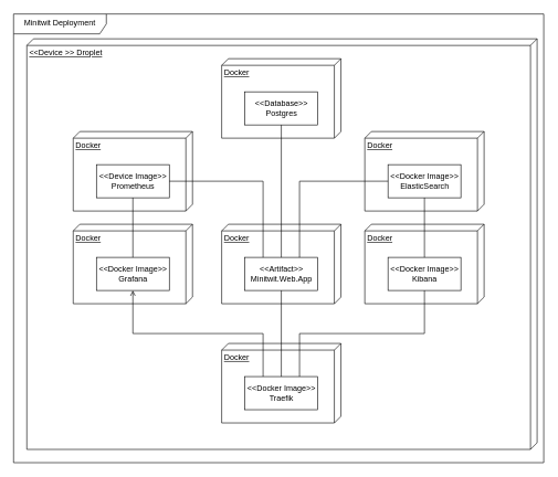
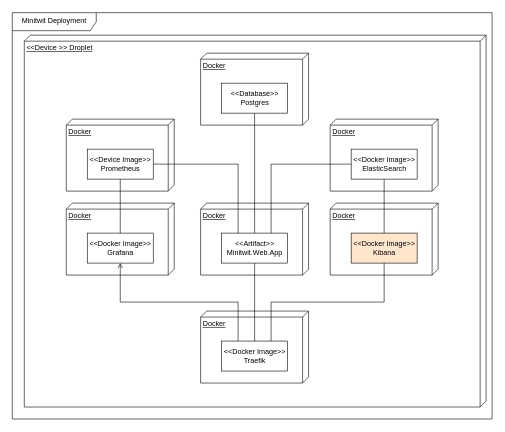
  <mxCell id="0" />
  <mxCell id="1" parent="0" />
  <mxCell id="2" value="Minitwit Deployment" style="shape=umlFrame;whiteSpace=wrap;html=1;width=140;height=30;" vertex="1" parent="1"><mxGeometry x="20" y="20.5" width="800" height="677.5" as="geometry" /></mxCell>
  <mxCell id="3" value="&amp;lt;&amp;lt;Device &amp;gt;&amp;gt; Droplet" style="verticalAlign=top;align=left;spacingTop=8;spacingLeft=2;spacingRight=12;shape=cube;size=10;direction=south;fontStyle=4;html=1;" vertex="1" parent="1"><mxGeometry x="40" y="58" width="770" height="620" as="geometry" /></mxCell>
  <mxCell id="4" value="Docker" style="verticalAlign=top;align=left;spacingTop=8;spacingLeft=2;spacingRight=12;shape=cube;size=10;direction=south;fontStyle=4;html=1;" vertex="1" parent="1"><mxGeometry x="334" y="518" width="180" height="120" as="geometry" /></mxCell>
  <mxCell id="5" value="&amp;lt;&amp;lt;Docker Image&amp;gt;&amp;gt;&lt;div&gt;Traefik&lt;/div&gt;" style="html=1;" vertex="1" parent="1"><mxGeometry x="369" y="568" width="110" height="50" as="geometry" /></mxCell>
  <mxCell id="6" value="Docker" style="verticalAlign=top;align=left;spacingTop=8;spacingLeft=2;spacingRight=12;shape=cube;size=10;direction=south;fontStyle=4;html=1;" vertex="1" parent="1"><mxGeometry x="334" y="338" width="180" height="120" as="geometry" /></mxCell>
  <mxCell id="7" value="&lt;div&gt;&amp;lt;&amp;lt;Artifact&amp;gt;&amp;gt;&lt;br&gt;&lt;/div&gt;&lt;div&gt;Minitwit.Web.App&lt;/div&gt;" style="html=1;" vertex="1" parent="1"><mxGeometry x="369" y="388" width="110" height="50" as="geometry" /></mxCell>
  <mxCell id="8" value="Docker" style="verticalAlign=top;align=left;spacingTop=8;spacingLeft=2;spacingRight=12;shape=cube;size=10;direction=south;fontStyle=4;html=1;" vertex="1" parent="1"><mxGeometry x="110" y="338" width="180" height="120" as="geometry" /></mxCell>
  <mxCell id="9" value="&lt;div&gt;&amp;lt;&amp;lt;Docker Image&amp;gt;&amp;gt;&lt;br&gt;&lt;/div&gt;&lt;div&gt;Grafana&lt;/div&gt;" style="html=1;" vertex="1" parent="1"><mxGeometry x="145" y="388" width="110" height="50" as="geometry" /></mxCell>
  <mxCell id="10" value="Docker" style="verticalAlign=top;align=left;spacingTop=8;spacingLeft=2;spacingRight=12;shape=cube;size=10;direction=south;fontStyle=4;html=1;" vertex="1" parent="1"><mxGeometry x="550" y="338" width="180" height="120" as="geometry" /></mxCell>
- <mxCell id="11" value="&amp;lt;&amp;lt;Docker Image&amp;gt;&amp;gt;&lt;br&gt;Kibana" style="html=1;" vertex="1" parent="1"><mxGeometry x="585" y="388" width="110" height="50" as="geometry" /></mxCell>
+ <mxCell id="11" value="&amp;lt;&amp;lt;Docker Image&amp;gt;&amp;gt;&lt;br&gt;Kibana" style="html=1;fillColor=#ffe6cc;" vertex="1" parent="1"><mxGeometry x="585" y="388" width="110" height="50" as="geometry" /></mxCell>
  <mxCell id="12" value="Docker" style="verticalAlign=top;align=left;spacingTop=8;spacingLeft=2;spacingRight=12;shape=cube;size=10;direction=south;fontStyle=4;html=1;" vertex="1" parent="1"><mxGeometry x="334" y="88" width="180" height="120" as="geometry" /></mxCell>
  <mxCell id="13" value="&lt;div&gt;&amp;lt;&amp;lt;Database&amp;gt;&amp;gt;&lt;/div&gt;&lt;div&gt;Postgres&lt;br&gt;&lt;/div&gt;" style="html=1;" vertex="1" parent="1"><mxGeometry x="369" y="138" width="110" height="50" as="geometry" /></mxCell>
  <mxCell id="14" value="Docker" style="verticalAlign=top;align=left;spacingTop=8;spacingLeft=2;spacingRight=12;shape=cube;size=10;direction=south;fontStyle=4;html=1;" vertex="1" parent="1"><mxGeometry x="550" y="198" width="180" height="120" as="geometry" /></mxCell>
  <mxCell id="15" value="&amp;lt;&amp;lt;Docker Image&amp;gt;&amp;gt;&lt;div&gt;ElasticSearch&lt;/div&gt;" style="html=1;" vertex="1" parent="1"><mxGeometry x="585" y="248" width="110" height="50" as="geometry" /></mxCell>
  <mxCell id="16" value="Docker" style="verticalAlign=top;align=left;spacingTop=8;spacingLeft=2;spacingRight=12;shape=cube;size=10;direction=south;fontStyle=4;html=1;" vertex="1" parent="1"><mxGeometry x="110" y="198" width="180" height="120" as="geometry" /></mxCell>
  <mxCell id="17" value="&lt;div&gt;&amp;lt;&amp;lt;Device Image&amp;gt;&amp;gt;&lt;/div&gt;&lt;div&gt;Prometheus&lt;/div&gt;" style="html=1;" vertex="1" parent="1"><mxGeometry x="145" y="248" width="110" height="50" as="geometry" /></mxCell>
  <mxCell id="18" style="edgeStyle=orthogonalEdgeStyle;rounded=0;orthogonalLoop=1;jettySize=auto;html=1;exitX=0.5;exitY=0;exitDx=0;exitDy=0;entryX=0.5;entryY=1;entryDx=0;entryDy=0;endArrow=none;endFill=0;" edge="1" parent="1" source="5" target="7"><mxGeometry relative="1" as="geometry" /></mxCell>
  <mxCell id="19" style="edgeStyle=orthogonalEdgeStyle;rounded=0;orthogonalLoop=1;jettySize=auto;html=1;exitX=0.75;exitY=0;exitDx=0;exitDy=0;entryX=0.5;entryY=1;entryDx=0;entryDy=0;endArrow=none;endFill=0;" edge="1" parent="1" source="5" target="11"><mxGeometry relative="1" as="geometry" /></mxCell>
  <mxCell id="20" style="edgeStyle=orthogonalEdgeStyle;rounded=0;orthogonalLoop=1;jettySize=auto;html=1;exitX=0.25;exitY=0;exitDx=0;exitDy=0;entryX=0.5;entryY=1;entryDx=0;entryDy=0;endArrow=open;endFill=0;" edge="1" parent="1" source="5" target="9"><mxGeometry relative="1" as="geometry" /></mxCell>
  <mxCell id="21" style="edgeStyle=orthogonalEdgeStyle;rounded=0;orthogonalLoop=1;jettySize=auto;html=1;exitX=0.5;exitY=0;exitDx=0;exitDy=0;entryX=0.5;entryY=1;entryDx=0;entryDy=0;endArrow=none;endFill=0;" edge="1" parent="1" source="7" target="13"><mxGeometry relative="1" as="geometry" /></mxCell>
  <mxCell id="22" style="edgeStyle=orthogonalEdgeStyle;rounded=0;orthogonalLoop=1;jettySize=auto;html=1;exitX=0.75;exitY=0;exitDx=0;exitDy=0;entryX=0;entryY=0.5;entryDx=0;entryDy=0;endArrow=none;endFill=0;" edge="1" parent="1" source="7" target="15"><mxGeometry relative="1" as="geometry" /></mxCell>
  <mxCell id="23" style="edgeStyle=orthogonalEdgeStyle;rounded=0;orthogonalLoop=1;jettySize=auto;html=1;exitX=0.25;exitY=0;exitDx=0;exitDy=0;entryX=1;entryY=0.5;entryDx=0;entryDy=0;endArrow=none;endFill=0;" edge="1" parent="1" source="7" target="17"><mxGeometry relative="1" as="geometry" /></mxCell>
  <mxCell id="24" style="edgeStyle=orthogonalEdgeStyle;rounded=0;orthogonalLoop=1;jettySize=auto;html=1;exitX=0.5;exitY=0;exitDx=0;exitDy=0;entryX=0.5;entryY=1;entryDx=0;entryDy=0;endArrow=none;endFill=0;" edge="1" parent="1" source="9" target="17"><mxGeometry relative="1" as="geometry" /></mxCell>
  <mxCell id="25" style="edgeStyle=orthogonalEdgeStyle;rounded=0;orthogonalLoop=1;jettySize=auto;html=1;exitX=0.5;exitY=0;exitDx=0;exitDy=0;entryX=0.5;entryY=1;entryDx=0;entryDy=0;endArrow=none;endFill=0;" edge="1" parent="1" source="11" target="15"><mxGeometry relative="1" as="geometry" /></mxCell>
